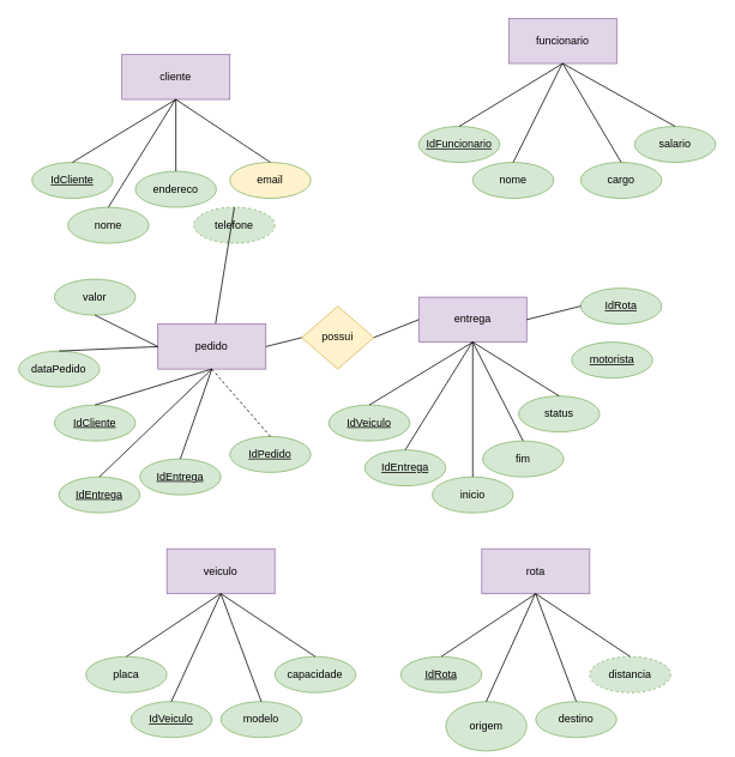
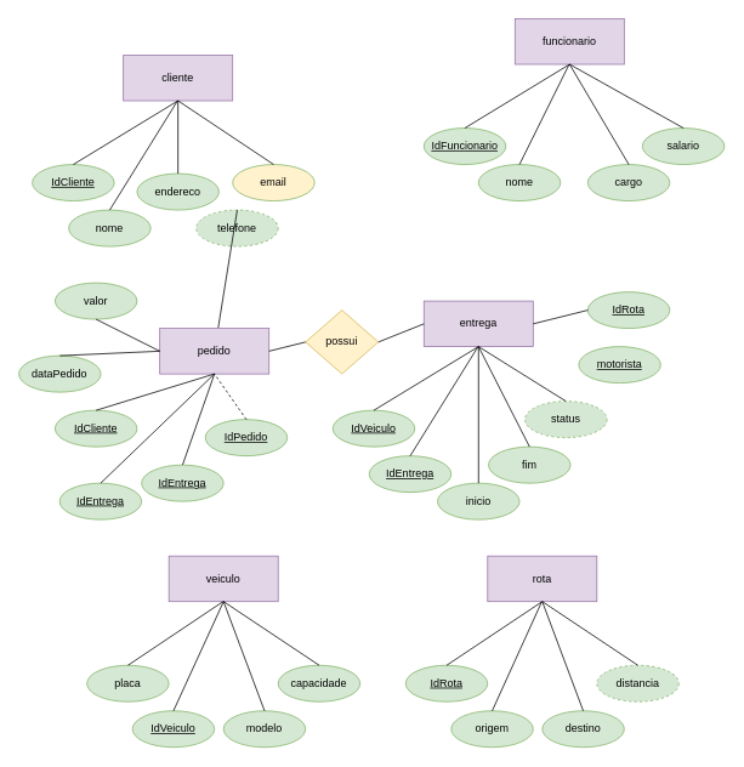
  <mxCell id="0" />
  <mxCell id="1" parent="0" />
  <mxCell id="2" value="&lt;u&gt;IdCliente&lt;/u&gt;" style="ellipse;whiteSpace=wrap;html=1;fillColor=#d5e8d4;strokeColor=#82b366;" vertex="1" parent="1"><mxGeometry x="35" y="180" width="90" height="40" as="geometry" /></mxCell>
  <mxCell id="3" value="nome" style="ellipse;whiteSpace=wrap;html=1;fillColor=#d5e8d4;strokeColor=#82b366;" vertex="1" parent="1"><mxGeometry x="75" y="230" width="90" height="40" as="geometry" /></mxCell>
  <mxCell id="4" value="cliente" style="rounded=0;whiteSpace=wrap;html=1;fillColor=#e1d5e7;strokeColor=#9673a6;" vertex="1" parent="1"><mxGeometry x="135" y="60" width="120" height="50" as="geometry" /></mxCell>
  <mxCell id="5" value="entrega" style="rounded=0;whiteSpace=wrap;html=1;fillColor=#e1d5e7;strokeColor=#9673a6;" vertex="1" parent="1"><mxGeometry x="465" y="330" width="120" height="50" as="geometry" /></mxCell>
  <mxCell id="6" value="funcionario" style="rounded=0;whiteSpace=wrap;html=1;fillColor=#e1d5e7;strokeColor=#9673a6;" vertex="1" parent="1"><mxGeometry x="565" y="20" width="120" height="50" as="geometry" /></mxCell>
  <mxCell id="7" value="" style="endArrow=none;html=1;rounded=0;entryX=0.5;entryY=1;entryDx=0;entryDy=0;exitX=0.5;exitY=0;exitDx=0;exitDy=0;" edge="1" parent="1" source="2" target="4"><mxGeometry width="50" height="50" relative="1" as="geometry"><mxPoint x="195" y="150" as="sourcePoint" /><mxPoint x="215" y="100" as="targetPoint" /></mxGeometry></mxCell>
  <mxCell id="8" value="endereco" style="ellipse;whiteSpace=wrap;html=1;fillColor=#d5e8d4;strokeColor=#82b366;" vertex="1" parent="1"><mxGeometry x="150" y="190" width="90" height="40" as="geometry" /></mxCell>
  <mxCell id="9" value="email" style="ellipse;whiteSpace=wrap;html=1;fillColor=#fff2cc;strokeColor=#82b366;" vertex="1" parent="1"><mxGeometry x="255" y="180" width="90" height="40" as="geometry" /></mxCell>
  <mxCell id="10" value="" style="endArrow=none;html=1;rounded=0;entryX=0.5;entryY=1;entryDx=0;entryDy=0;exitX=0.5;exitY=0;exitDx=0;exitDy=0;" edge="1" parent="1" source="3"><mxGeometry width="50" height="50" relative="1" as="geometry"><mxPoint x="194.5" y="150" as="sourcePoint" /><mxPoint x="194.5" y="110" as="targetPoint" /></mxGeometry></mxCell>
  <mxCell id="11" value="" style="endArrow=none;html=1;rounded=0;exitX=0.5;exitY=0;exitDx=0;exitDy=0;" edge="1" parent="1" source="8"><mxGeometry width="50" height="50" relative="1" as="geometry"><mxPoint x="215" y="230" as="sourcePoint" /><mxPoint x="195" y="110" as="targetPoint" /></mxGeometry></mxCell>
  <mxCell id="12" value="" style="endArrow=none;html=1;rounded=0;exitX=0.5;exitY=0;exitDx=0;exitDy=0;" edge="1" parent="1" source="9"><mxGeometry width="50" height="50" relative="1" as="geometry"><mxPoint x="265" y="190" as="sourcePoint" /><mxPoint x="195" y="110" as="targetPoint" /></mxGeometry></mxCell>
  <mxCell id="13" value="telefone" style="ellipse;whiteSpace=wrap;html=1;fillColor=#d5e8d4;strokeColor=#82b366;dashed=1;" vertex="1" parent="1"><mxGeometry x="215" y="230" width="90" height="40" as="geometry" /></mxCell>
  <mxCell id="14" value="" style="endArrow=none;html=1;rounded=0;exitX=0.5;exitY=0;exitDx=0;exitDy=0;" edge="1" parent="1" source="13" target="33"><mxGeometry width="50" height="50" relative="1" as="geometry"><mxPoint x="344.5" y="170" as="sourcePoint" /><mxPoint x="165" y="80" as="targetPoint" /></mxGeometry></mxCell>
  <mxCell id="15" value="&lt;u&gt;IdFuncionario&lt;/u&gt;" style="ellipse;whiteSpace=wrap;html=1;fillColor=#d5e8d4;strokeColor=#82b366;" vertex="1" parent="1"><mxGeometry x="465" y="140" width="90" height="40" as="geometry" /></mxCell>
  <mxCell id="16" value="nome" style="ellipse;whiteSpace=wrap;html=1;fillColor=#d5e8d4;strokeColor=#82b366;" vertex="1" parent="1"><mxGeometry x="525" y="180" width="90" height="40" as="geometry" /></mxCell>
  <mxCell id="17" value="" style="endArrow=none;html=1;rounded=0;entryX=0.5;entryY=1;entryDx=0;entryDy=0;exitX=0.5;exitY=0;exitDx=0;exitDy=0;" edge="1" parent="1" source="15"><mxGeometry width="50" height="50" relative="1" as="geometry"><mxPoint x="625" y="110" as="sourcePoint" /><mxPoint x="625" y="70" as="targetPoint" /></mxGeometry></mxCell>
  <mxCell id="18" value="cargo" style="ellipse;whiteSpace=wrap;html=1;fillColor=#d5e8d4;strokeColor=#82b366;" vertex="1" parent="1"><mxGeometry x="645" y="180" width="90" height="40" as="geometry" /></mxCell>
  <mxCell id="19" value="" style="endArrow=none;html=1;rounded=0;entryX=0.5;entryY=1;entryDx=0;entryDy=0;exitX=0.5;exitY=0;exitDx=0;exitDy=0;" edge="1" parent="1" source="16"><mxGeometry width="50" height="50" relative="1" as="geometry"><mxPoint x="624.5" y="110" as="sourcePoint" /><mxPoint x="624.5" y="70" as="targetPoint" /></mxGeometry></mxCell>
  <mxCell id="20" value="" style="endArrow=none;html=1;rounded=0;exitX=0.5;exitY=0;exitDx=0;exitDy=0;" edge="1" parent="1" source="18"><mxGeometry width="50" height="50" relative="1" as="geometry"><mxPoint x="645" y="190" as="sourcePoint" /><mxPoint x="625" y="70" as="targetPoint" /></mxGeometry></mxCell>
  <mxCell id="21" value="salario" style="ellipse;whiteSpace=wrap;html=1;fillColor=#d5e8d4;strokeColor=#82b366;" vertex="1" parent="1"><mxGeometry x="705" y="140" width="90" height="40" as="geometry" /></mxCell>
  <mxCell id="22" value="" style="endArrow=none;html=1;rounded=0;exitX=0.5;exitY=0;exitDx=0;exitDy=0;entryX=0.5;entryY=1;entryDx=0;entryDy=0;" edge="1" parent="1" source="21"><mxGeometry width="50" height="50" relative="1" as="geometry"><mxPoint x="774.5" y="130" as="sourcePoint" /><mxPoint x="625" y="70" as="targetPoint" /></mxGeometry></mxCell>
  <mxCell id="23" value="&lt;u&gt;IdVeiculo&lt;/u&gt;" style="ellipse;whiteSpace=wrap;html=1;fillColor=#d5e8d4;strokeColor=#82b366;" vertex="1" parent="1"><mxGeometry x="365" y="450" width="90" height="40" as="geometry" /></mxCell>
  <mxCell id="24" value="&lt;u&gt;IdEntrega&lt;/u&gt;" style="ellipse;whiteSpace=wrap;html=1;fillColor=#d5e8d4;strokeColor=#82b366;" vertex="1" parent="1"><mxGeometry x="405" y="500" width="90" height="40" as="geometry" /></mxCell>
  <mxCell id="25" value="" style="endArrow=none;html=1;rounded=0;entryX=0.5;entryY=1;entryDx=0;entryDy=0;exitX=0.5;exitY=0;exitDx=0;exitDy=0;" edge="1" parent="1" source="23"><mxGeometry width="50" height="50" relative="1" as="geometry"><mxPoint x="525" y="420" as="sourcePoint" /><mxPoint x="525" y="380" as="targetPoint" /></mxGeometry></mxCell>
  <mxCell id="26" value="&lt;span style=&quot;font-weight: normal;&quot;&gt;&lt;u&gt;IdRota&lt;/u&gt;&lt;/span&gt;" style="ellipse;whiteSpace=wrap;html=1;fontStyle=1;fillColor=#d5e8d4;strokeColor=#82b366;" vertex="1" parent="1"><mxGeometry x="645" y="320" width="90" height="40" as="geometry" /></mxCell>
  <mxCell id="27" value="fim" style="ellipse;whiteSpace=wrap;html=1;fillColor=#d5e8d4;strokeColor=#82b366;" vertex="1" parent="1"><mxGeometry x="536" y="490" width="90" height="40" as="geometry" /></mxCell>
  <mxCell id="28" value="" style="endArrow=none;html=1;rounded=0;entryX=0.5;entryY=1;entryDx=0;entryDy=0;exitX=0.5;exitY=0;exitDx=0;exitDy=0;" edge="1" parent="1" source="24"><mxGeometry width="50" height="50" relative="1" as="geometry"><mxPoint x="524.5" y="420" as="sourcePoint" /><mxPoint x="524.5" y="380" as="targetPoint" /></mxGeometry></mxCell>
  <mxCell id="29" value="" style="endArrow=none;html=1;rounded=0;exitX=0;exitY=0.5;exitDx=0;exitDy=0;fontStyle=1;entryX=1;entryY=0.5;entryDx=0;entryDy=0;" edge="1" parent="1" source="26" target="5"><mxGeometry width="50" height="50" relative="1" as="geometry"><mxPoint x="375" y="290" as="sourcePoint" /><mxPoint x="375" y="330" as="targetPoint" /></mxGeometry></mxCell>
  <mxCell id="30" value="" style="endArrow=none;html=1;rounded=0;exitX=0.5;exitY=0;exitDx=0;exitDy=0;" edge="1" parent="1" source="27"><mxGeometry width="50" height="50" relative="1" as="geometry"><mxPoint x="595" y="460" as="sourcePoint" /><mxPoint x="525" y="380" as="targetPoint" /></mxGeometry></mxCell>
  <mxCell id="31" value="inicio" style="ellipse;whiteSpace=wrap;html=1;fillColor=#d5e8d4;strokeColor=#82b366;" vertex="1" parent="1"><mxGeometry x="480" y="530" width="90" height="40" as="geometry" /></mxCell>
  <mxCell id="32" value="" style="endArrow=none;html=1;rounded=0;exitX=0.5;exitY=0;exitDx=0;exitDy=0;entryX=0.5;entryY=1;entryDx=0;entryDy=0;" edge="1" parent="1" source="31"><mxGeometry width="50" height="50" relative="1" as="geometry"><mxPoint x="674.5" y="440" as="sourcePoint" /><mxPoint x="525" y="380" as="targetPoint" /></mxGeometry></mxCell>
  <mxCell id="33" value="pedido" style="rounded=0;whiteSpace=wrap;html=1;fillColor=#e1d5e7;strokeColor=#9673a6;" vertex="1" parent="1"><mxGeometry x="175" y="360" width="120" height="50" as="geometry" /></mxCell>
  <mxCell id="34" value="veiculo" style="rounded=0;whiteSpace=wrap;html=1;fillColor=#e1d5e7;strokeColor=#9673a6;" vertex="1" parent="1"><mxGeometry x="185" y="610" width="120" height="50" as="geometry" /></mxCell>
  <mxCell id="35" value="rota" style="rounded=0;whiteSpace=wrap;html=1;fillColor=#e1d5e7;strokeColor=#9673a6;" vertex="1" parent="1"><mxGeometry x="535" y="610" width="120" height="50" as="geometry" /></mxCell>
  <mxCell id="36" value="placa" style="ellipse;whiteSpace=wrap;html=1;fillColor=#d5e8d4;strokeColor=#82b366;" vertex="1" parent="1"><mxGeometry x="95" y="730" width="90" height="40" as="geometry" /></mxCell>
  <mxCell id="37" value="&lt;u&gt;IdVeiculo&lt;/u&gt;" style="ellipse;whiteSpace=wrap;html=1;fillColor=#d5e8d4;strokeColor=#82b366;" vertex="1" parent="1"><mxGeometry x="145" y="780" width="90" height="40" as="geometry" /></mxCell>
  <mxCell id="38" value="capacidade" style="ellipse;whiteSpace=wrap;html=1;fillColor=#d5e8d4;strokeColor=#82b366;" vertex="1" parent="1"><mxGeometry x="305" y="730" width="90" height="40" as="geometry" /></mxCell>
  <mxCell id="39" value="" style="endArrow=none;html=1;rounded=0;entryX=0.5;entryY=1;entryDx=0;entryDy=0;exitX=0.5;exitY=0;exitDx=0;exitDy=0;" edge="1" parent="1" source="36"><mxGeometry width="50" height="50" relative="1" as="geometry"><mxPoint x="244.5" y="700" as="sourcePoint" /><mxPoint x="244.5" y="660" as="targetPoint" /></mxGeometry></mxCell>
  <mxCell id="40" value="" style="endArrow=none;html=1;rounded=0;exitX=0.5;exitY=0;exitDx=0;exitDy=0;" edge="1" parent="1" source="37"><mxGeometry width="50" height="50" relative="1" as="geometry"><mxPoint x="265" y="780" as="sourcePoint" /><mxPoint x="245" y="660" as="targetPoint" /></mxGeometry></mxCell>
  <mxCell id="41" value="" style="endArrow=none;html=1;rounded=0;exitX=0.5;exitY=0;exitDx=0;exitDy=0;" edge="1" parent="1" source="38"><mxGeometry width="50" height="50" relative="1" as="geometry"><mxPoint x="315" y="740" as="sourcePoint" /><mxPoint x="245" y="660" as="targetPoint" /></mxGeometry></mxCell>
  <mxCell id="42" value="modelo" style="ellipse;whiteSpace=wrap;html=1;fillColor=#d5e8d4;strokeColor=#82b366;" vertex="1" parent="1"><mxGeometry x="245" y="780" width="90" height="40" as="geometry" /></mxCell>
  <mxCell id="43" value="" style="endArrow=none;html=1;rounded=0;exitX=0.5;exitY=0;exitDx=0;exitDy=0;entryX=0.5;entryY=1;entryDx=0;entryDy=0;" edge="1" parent="1" source="42"><mxGeometry width="50" height="50" relative="1" as="geometry"><mxPoint x="394.5" y="720" as="sourcePoint" /><mxPoint x="245" y="660" as="targetPoint" /></mxGeometry></mxCell>
- <mxCell id="44" value="origem" style="ellipse;whiteSpace=wrap;html=1;fillColor=#d5e8d4;strokeColor=#82b366;" vertex="1" parent="1"><mxGeometry x="495" y="780" width="90" height="55" as="geometry" /></mxCell>
+ <mxCell id="44" value="origem" style="ellipse;whiteSpace=wrap;html=1;fillColor=#d5e8d4;strokeColor=#82b366;" vertex="1" parent="1"><mxGeometry x="495" y="780" width="90" height="40" as="geometry" /></mxCell>
  <mxCell id="45" value="&lt;u&gt;IdRota&lt;/u&gt;" style="ellipse;whiteSpace=wrap;html=1;fillColor=#d5e8d4;strokeColor=#82b366;" vertex="1" parent="1"><mxGeometry x="445" y="730" width="90" height="40" as="geometry" /></mxCell>
  <mxCell id="46" value="distancia" style="ellipse;whiteSpace=wrap;html=1;dashed=1;fillColor=#d5e8d4;strokeColor=#82b366;" vertex="1" parent="1"><mxGeometry x="655" y="730" width="90" height="40" as="geometry" /></mxCell>
  <mxCell id="47" value="" style="endArrow=none;html=1;rounded=0;entryX=0.5;entryY=1;entryDx=0;entryDy=0;exitX=0.5;exitY=0;exitDx=0;exitDy=0;" edge="1" parent="1" source="44"><mxGeometry width="50" height="50" relative="1" as="geometry"><mxPoint x="594.5" y="700" as="sourcePoint" /><mxPoint x="594.5" y="660" as="targetPoint" /></mxGeometry></mxCell>
  <mxCell id="48" value="" style="endArrow=none;html=1;rounded=0;exitX=0.5;exitY=0;exitDx=0;exitDy=0;" edge="1" parent="1" source="45"><mxGeometry width="50" height="50" relative="1" as="geometry"><mxPoint x="615" y="780" as="sourcePoint" /><mxPoint x="595" y="660" as="targetPoint" /></mxGeometry></mxCell>
  <mxCell id="49" value="" style="endArrow=none;html=1;rounded=0;exitX=0.5;exitY=0;exitDx=0;exitDy=0;" edge="1" parent="1" source="46"><mxGeometry width="50" height="50" relative="1" as="geometry"><mxPoint x="665" y="740" as="sourcePoint" /><mxPoint x="595" y="660" as="targetPoint" /></mxGeometry></mxCell>
  <mxCell id="50" value="destino" style="ellipse;whiteSpace=wrap;html=1;fillColor=#d5e8d4;strokeColor=#82b366;" vertex="1" parent="1"><mxGeometry x="595" y="780" width="90" height="40" as="geometry" /></mxCell>
  <mxCell id="51" value="" style="endArrow=none;html=1;rounded=0;exitX=0.5;exitY=0;exitDx=0;exitDy=0;entryX=0.5;entryY=1;entryDx=0;entryDy=0;" edge="1" parent="1" source="50"><mxGeometry width="50" height="50" relative="1" as="geometry"><mxPoint x="744.5" y="720" as="sourcePoint" /><mxPoint x="595" y="660" as="targetPoint" /></mxGeometry></mxCell>
  <mxCell id="52" value="&lt;u&gt;motorista&lt;/u&gt;" style="ellipse;whiteSpace=wrap;html=1;fillColor=#d5e8d4;strokeColor=#82b366;" vertex="1" parent="1"><mxGeometry x="635" y="380" width="90" height="40" as="geometry" /></mxCell>
- <mxCell id="53" value="status" style="ellipse;whiteSpace=wrap;html=1;dashed=0;fillColor=#d5e8d4;strokeColor=#82b366;" vertex="1" parent="1"><mxGeometry x="576" y="440" width="90" height="40" as="geometry" /></mxCell>
+ <mxCell id="53" value="status" style="ellipse;whiteSpace=wrap;html=1;dashed=1;fillColor=#d5e8d4;strokeColor=#82b366;" vertex="1" parent="1"><mxGeometry x="576" y="440" width="90" height="40" as="geometry" /></mxCell>
  <mxCell id="54" value="" style="endArrow=none;html=1;rounded=0;exitX=0.5;exitY=0;exitDx=0;exitDy=0;entryX=0.5;entryY=1;entryDx=0;entryDy=0;" edge="1" parent="1" source="53" target="5"><mxGeometry width="50" height="50" relative="1" as="geometry"><mxPoint x="696" y="390" as="sourcePoint" /><mxPoint x="686" y="330" as="targetPoint" /></mxGeometry></mxCell>
  <mxCell id="55" value="&lt;u&gt;IdCliente&lt;/u&gt;" style="ellipse;whiteSpace=wrap;html=1;fillColor=#d5e8d4;strokeColor=#82b366;" vertex="1" parent="1"><mxGeometry x="60" y="450" width="90" height="40" as="geometry" /></mxCell>
  <mxCell id="56" value="" style="endArrow=none;html=1;rounded=0;entryX=0.5;entryY=1;entryDx=0;entryDy=0;exitX=0.5;exitY=0;exitDx=0;exitDy=0;" edge="1" parent="1" source="55" target="33"><mxGeometry width="50" height="50" relative="1" as="geometry"><mxPoint x="175" y="425" as="sourcePoint" /><mxPoint x="175" y="385" as="targetPoint" /></mxGeometry></mxCell>
  <mxCell id="57" value="&lt;u&gt;IdEntrega&lt;/u&gt;" style="ellipse;whiteSpace=wrap;html=1;fillColor=#d5e8d4;strokeColor=#82b366;" vertex="1" parent="1"><mxGeometry x="65" y="530" width="90" height="40" as="geometry" /></mxCell>
  <mxCell id="58" value="" style="endArrow=none;html=1;rounded=0;entryX=0.5;entryY=1;entryDx=0;entryDy=0;exitX=0.5;exitY=0;exitDx=0;exitDy=0;" edge="1" parent="1" source="57" target="33"><mxGeometry width="50" height="50" relative="1" as="geometry"><mxPoint x="179.75" y="440" as="sourcePoint" /><mxPoint x="179.75" y="400" as="targetPoint" /></mxGeometry></mxCell>
  <mxCell id="59" value="&lt;u&gt;IdEntrega&lt;/u&gt;" style="ellipse;whiteSpace=wrap;html=1;fillColor=#d5e8d4;strokeColor=#82b366;" vertex="1" parent="1"><mxGeometry x="155" y="510" width="90" height="40" as="geometry" /></mxCell>
  <mxCell id="60" value="" style="endArrow=none;html=1;rounded=0;entryX=0.5;entryY=1;entryDx=0;entryDy=0;exitX=0.5;exitY=0;exitDx=0;exitDy=0;" edge="1" parent="1" source="59" target="33"><mxGeometry width="50" height="50" relative="1" as="geometry"><mxPoint x="269.75" y="440" as="sourcePoint" /><mxPoint x="269.75" y="400" as="targetPoint" /></mxGeometry></mxCell>
- <mxCell id="61" value="&lt;u&gt;IdPedido&lt;/u&gt;" style="ellipse;whiteSpace=wrap;html=1;fillColor=#d5e8d4;strokeColor=#82b366;" vertex="1" parent="1"><mxGeometry x="255" y="485" width="90" height="40" as="geometry" /></mxCell>
+ <mxCell id="61" value="&lt;u&gt;IdPedido&lt;/u&gt;" style="ellipse;whiteSpace=wrap;html=1;fillColor=#d5e8d4;strokeColor=#82b366;" vertex="1" parent="1"><mxGeometry x="225" y="460" width="90" height="40" as="geometry" /></mxCell>
  <mxCell id="62" value="" style="endArrow=none;html=1;rounded=0;entryX=0.5;entryY=1;entryDx=0;entryDy=0;exitX=0.5;exitY=0;exitDx=0;exitDy=0;dashed=1;" edge="1" parent="1" source="61" target="33"><mxGeometry width="50" height="50" relative="1" as="geometry"><mxPoint x="384.5" y="425" as="sourcePoint" /><mxPoint x="274.5" y="395" as="targetPoint" /></mxGeometry></mxCell>
  <mxCell id="63" value="dataPedido" style="ellipse;whiteSpace=wrap;html=1;fillColor=#d5e8d4;strokeColor=#82b366;" vertex="1" parent="1"><mxGeometry x="20.25" y="390" width="90" height="40" as="geometry" /></mxCell>
  <mxCell id="64" value="" style="endArrow=none;html=1;rounded=0;entryX=0;entryY=0.5;entryDx=0;entryDy=0;exitX=0.5;exitY=0;exitDx=0;exitDy=0;" edge="1" parent="1" source="63" target="33"><mxGeometry width="50" height="50" relative="1" as="geometry"><mxPoint x="139.75" y="310" as="sourcePoint" /><mxPoint x="139.75" y="270" as="targetPoint" /></mxGeometry></mxCell>
  <mxCell id="65" value="valor" style="ellipse;whiteSpace=wrap;html=1;fillColor=#d5e8d4;strokeColor=#82b366;" vertex="1" parent="1"><mxGeometry x="60" y="310" width="90" height="40" as="geometry" /></mxCell>
  <mxCell id="66" value="" style="endArrow=none;html=1;rounded=0;entryX=0;entryY=0.5;entryDx=0;entryDy=0;exitX=0.5;exitY=1;exitDx=0;exitDy=0;" edge="1" parent="1" source="65" target="33"><mxGeometry width="50" height="50" relative="1" as="geometry"><mxPoint x="444.5" y="410" as="sourcePoint" /><mxPoint x="444.5" y="370" as="targetPoint" /></mxGeometry></mxCell>
  <mxCell id="67" value="possui" style="rhombus;whiteSpace=wrap;html=1;fillColor=#fff2cc;strokeColor=#d6b656;" vertex="1" parent="1"><mxGeometry x="335" y="340" width="80" height="70" as="geometry" /></mxCell>
  <mxCell id="68" value="" style="endArrow=none;html=1;rounded=0;exitX=1;exitY=0.5;exitDx=0;exitDy=0;entryX=0;entryY=0.5;entryDx=0;entryDy=0;" edge="1" parent="1" source="33" target="67"><mxGeometry width="50" height="50" relative="1" as="geometry"><mxPoint x="305" y="420" as="sourcePoint" /><mxPoint x="345" y="370" as="targetPoint" /></mxGeometry></mxCell>
  <mxCell id="69" value="" style="endArrow=none;html=1;rounded=0;entryX=0;entryY=0.5;entryDx=0;entryDy=0;exitX=1;exitY=0.5;exitDx=0;exitDy=0;" edge="1" parent="1" source="67" target="5"><mxGeometry width="50" height="50" relative="1" as="geometry"><mxPoint x="425" y="405" as="sourcePoint" /><mxPoint x="455" y="335" as="targetPoint" /></mxGeometry></mxCell>
